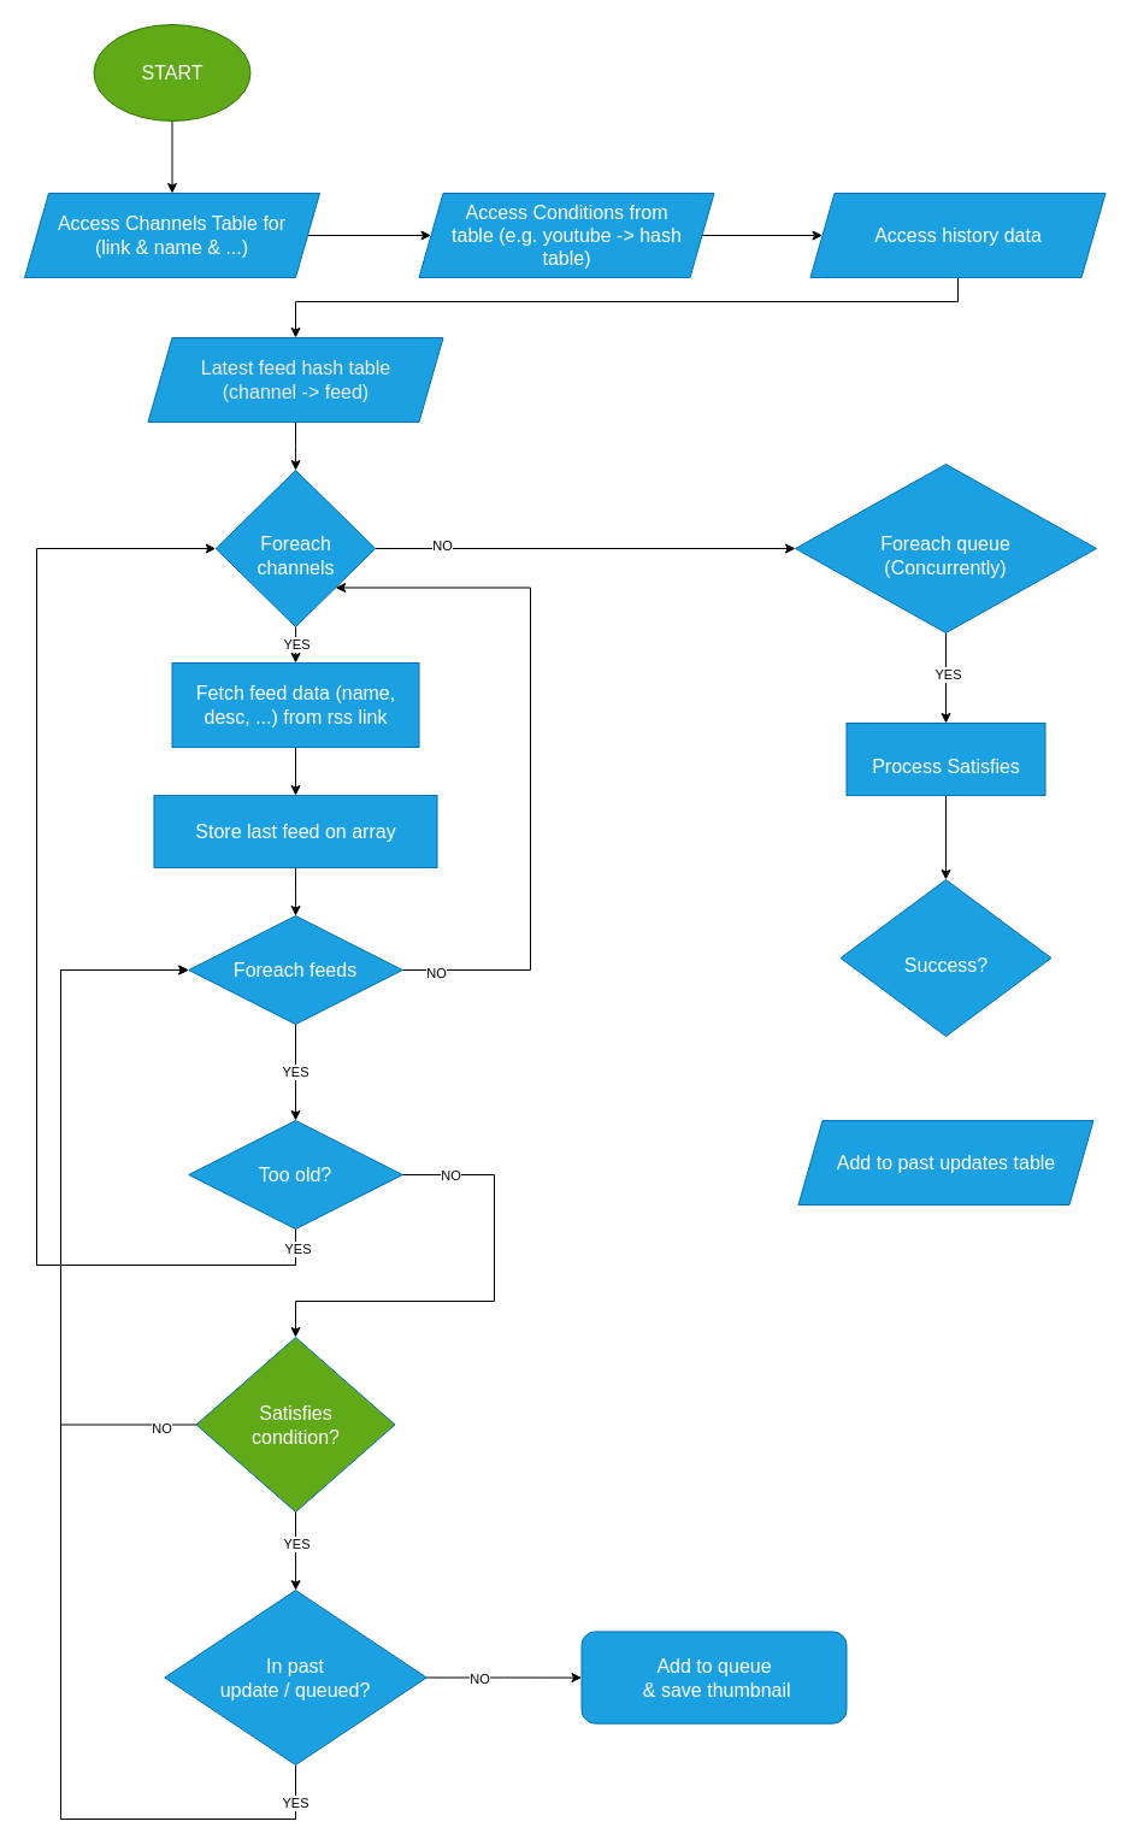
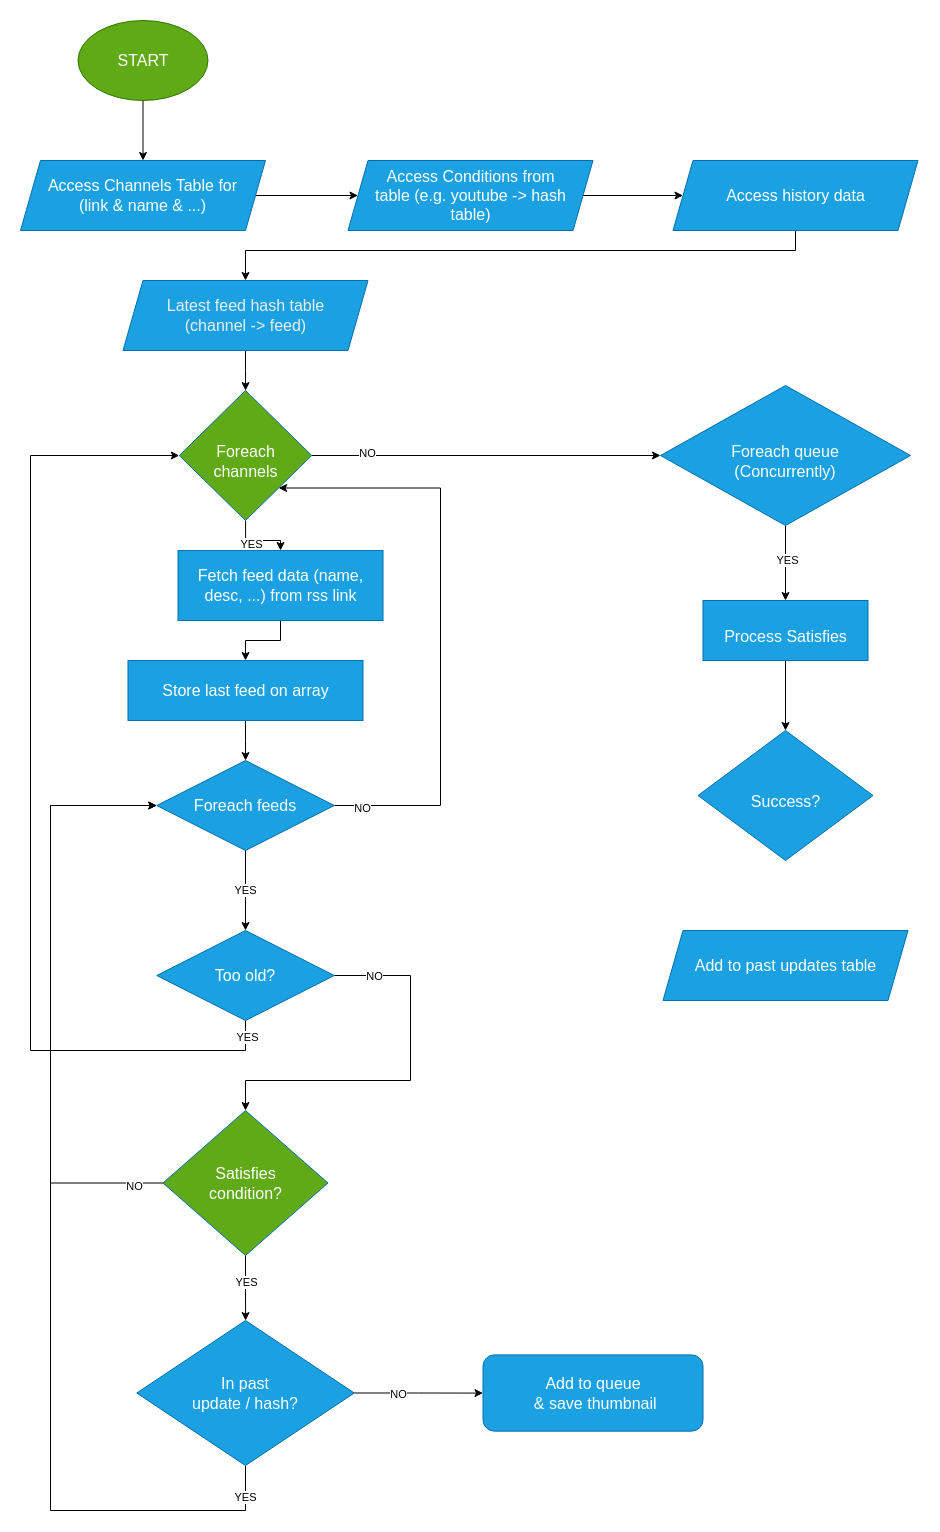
  <mxCell id="0" />
  <mxCell id="1" parent="0" />
  <mxCell id="2" style="edgeStyle=orthogonalEdgeStyle;rounded=0;orthogonalLoop=1;jettySize=auto;html=1;" edge="1" parent="1" source="3" target="14"><mxGeometry relative="1" as="geometry" /></mxCell>
  <mxCell id="3" value="START" style="ellipse;whiteSpace=wrap;html=1;fontSize=16;fillColor=#60a917;fontColor=#ffffff;strokeColor=#2D7600;" vertex="1" parent="1"><mxGeometry x="77.5" y="20" width="130" height="80" as="geometry" /></mxCell>
  <mxCell id="4" value="" style="edgeStyle=orthogonalEdgeStyle;rounded=0;orthogonalLoop=1;jettySize=auto;html=1;" edge="1" parent="1" source="8" target="10"><mxGeometry relative="1" as="geometry" /></mxCell>
  <mxCell id="5" value="YES" style="edgeLabel;html=1;align=center;verticalAlign=middle;resizable=0;points=[];" vertex="1" connectable="0" parent="4"><mxGeometry x="-0.225" relative="1" as="geometry"><mxPoint y="3" as="offset" /></mxGeometry></mxCell>
  <mxCell id="6" value="" style="edgeStyle=orthogonalEdgeStyle;rounded=0;orthogonalLoop=1;jettySize=auto;html=1;" edge="1" parent="1" source="8" target="44"><mxGeometry relative="1" as="geometry" /></mxCell>
  <mxCell id="7" value="NO" style="edgeLabel;html=1;align=center;verticalAlign=middle;resizable=0;points=[];" vertex="1" connectable="0" parent="6"><mxGeometry x="-0.679" y="3" relative="1" as="geometry"><mxPoint x="-1" as="offset" /></mxGeometry></mxCell>
- <mxCell id="8" value="Foreach channels" style="rhombus;whiteSpace=wrap;html=1;fontSize=16;fillColor=#1ba1e2;strokeColor=#006EAF;fontColor=#ffffff;spacingTop=12;spacing=9;" vertex="1" parent="1"><mxGeometry x="178.75" y="390" width="132.5" height="130" as="geometry" /></mxCell>
+ <mxCell id="8" value="Foreach channels" style="rhombus;whiteSpace=wrap;html=1;fontSize=16;fillColor=#60a917;strokeColor=#006EAF;fontColor=#ffffff;spacingTop=12;spacing=9;" vertex="1" parent="1"><mxGeometry x="178.75" y="390" width="132.5" height="130" as="geometry" /></mxCell>
  <mxCell id="9" value="" style="edgeStyle=orthogonalEdgeStyle;rounded=0;orthogonalLoop=1;jettySize=auto;html=1;" edge="1" parent="1" source="10" target="12"><mxGeometry relative="1" as="geometry" /></mxCell>
- <mxCell id="10" value="Fetch feed data (name, desc, ...) from rss link" style="whiteSpace=wrap;html=1;fontSize=16;fillColor=#1ba1e2;strokeColor=#006EAF;fontColor=#ffffff;" vertex="1" parent="1"><mxGeometry x="142.5" y="550" width="205" height="70" as="geometry" /></mxCell>
+ <mxCell id="10" value="Fetch feed data (name, desc, ...) from rss link" style="whiteSpace=wrap;html=1;fontSize=16;fillColor=#1ba1e2;strokeColor=#006EAF;fontColor=#ffffff;" vertex="1" parent="1"><mxGeometry x="177.5" y="550" width="205" height="70" as="geometry" /></mxCell>
  <mxCell id="11" value="" style="edgeStyle=orthogonalEdgeStyle;rounded=0;orthogonalLoop=1;jettySize=auto;html=1;" edge="1" parent="1" source="12" target="21"><mxGeometry relative="1" as="geometry" /></mxCell>
  <mxCell id="12" value="Store last feed on array" style="whiteSpace=wrap;html=1;fontSize=16;fillColor=#1ba1e2;strokeColor=#006EAF;fontColor=#ffffff;" vertex="1" parent="1"><mxGeometry x="127.5" y="660" width="235" height="60" as="geometry" /></mxCell>
  <mxCell id="13" style="edgeStyle=orthogonalEdgeStyle;rounded=0;orthogonalLoop=1;jettySize=auto;html=1;" edge="1" parent="1" source="14" target="23"><mxGeometry relative="1" as="geometry" /></mxCell>
  <mxCell id="14" value="&lt;span style=&quot;font-size: 16px;&quot;&gt;Access Channels Table for (link &amp;amp; name &amp;amp; ...)&lt;/span&gt;" style="shape=parallelogram;perimeter=parallelogramPerimeter;whiteSpace=wrap;html=1;fixedSize=1;fillColor=#1ba1e2;fontColor=light-dark(#FFFFFF,#000000);strokeColor=#006EAF;spacingTop=0;spacing=15;" vertex="1" parent="1"><mxGeometry x="20" y="160" width="245" height="70" as="geometry" /></mxCell>
  <mxCell id="15" style="edgeStyle=orthogonalEdgeStyle;rounded=0;orthogonalLoop=1;jettySize=auto;html=1;" edge="1" parent="1" source="16" target="8"><mxGeometry relative="1" as="geometry" /></mxCell>
  <mxCell id="16" value="&lt;font color=&quot;#ededed&quot;&gt;&lt;span style=&quot;font-size: 16px;&quot;&gt;Latest feed hash table&lt;/span&gt;&lt;/font&gt;&lt;div&gt;&lt;font color=&quot;#ededed&quot;&gt;&lt;span style=&quot;font-size: 16px;&quot;&gt;(channel -&amp;gt; feed)&lt;/span&gt;&lt;/font&gt;&lt;/div&gt;" style="shape=parallelogram;perimeter=parallelogramPerimeter;whiteSpace=wrap;html=1;fixedSize=1;fillColor=#1ba1e2;fontColor=#ffffff;strokeColor=#006EAF;" vertex="1" parent="1"><mxGeometry x="122.5" y="280" width="245" height="70" as="geometry" /></mxCell>
  <mxCell id="17" value="" style="edgeStyle=orthogonalEdgeStyle;rounded=0;orthogonalLoop=1;jettySize=auto;html=1;" edge="1" parent="1" source="21" target="41"><mxGeometry relative="1" as="geometry" /></mxCell>
  <mxCell id="18" value="YES" style="edgeLabel;html=1;align=center;verticalAlign=middle;resizable=0;points=[];" vertex="1" connectable="0" parent="17"><mxGeometry x="-0.029" y="-1" relative="1" as="geometry"><mxPoint as="offset" /></mxGeometry></mxCell>
  <mxCell id="19" style="edgeStyle=orthogonalEdgeStyle;rounded=0;orthogonalLoop=1;jettySize=auto;html=1;entryX=1;entryY=1;entryDx=0;entryDy=0;" edge="1" parent="1" source="21" target="8"><mxGeometry relative="1" as="geometry"><Array as="points"><mxPoint x="440" y="805" /><mxPoint x="440" y="488" /></Array></mxGeometry></mxCell>
  <mxCell id="20" value="NO" style="edgeLabel;html=1;align=center;verticalAlign=middle;resizable=0;points=[];" vertex="1" connectable="0" parent="19"><mxGeometry x="-0.901" y="-2" relative="1" as="geometry"><mxPoint x="-1" as="offset" /></mxGeometry></mxCell>
  <mxCell id="21" value="Foreach feeds" style="rhombus;whiteSpace=wrap;html=1;fontSize=16;fillColor=#1ba1e2;strokeColor=#006EAF;fontColor=#ffffff;" vertex="1" parent="1"><mxGeometry x="156.25" y="760" width="177.5" height="90" as="geometry" /></mxCell>
  <mxCell id="22" value="" style="edgeStyle=orthogonalEdgeStyle;rounded=0;orthogonalLoop=1;jettySize=auto;html=1;" edge="1" parent="1" source="23" target="25"><mxGeometry relative="1" as="geometry" /></mxCell>
  <mxCell id="23" value="&lt;span style=&quot;font-size: 16px;&quot;&gt;Access Conditions from table (e.g. youtube -&amp;gt; hash table)&lt;/span&gt;" style="shape=parallelogram;perimeter=parallelogramPerimeter;whiteSpace=wrap;html=1;fixedSize=1;fillColor=#1ba1e2;fontColor=light-dark(#FFFFFF,#000000);strokeColor=#006EAF;spacing=24;" vertex="1" parent="1"><mxGeometry x="347.5" y="160" width="245" height="70" as="geometry" /></mxCell>
  <mxCell id="24" style="edgeStyle=orthogonalEdgeStyle;rounded=0;orthogonalLoop=1;jettySize=auto;html=1;" edge="1" parent="1" source="25" target="16"><mxGeometry relative="1" as="geometry"><Array as="points"><mxPoint x="795" y="250" /><mxPoint x="245" y="250" /></Array></mxGeometry></mxCell>
  <mxCell id="25" value="&lt;span style=&quot;font-size: 16px;&quot;&gt;Access history data&lt;/span&gt;" style="shape=parallelogram;perimeter=parallelogramPerimeter;whiteSpace=wrap;html=1;fixedSize=1;fillColor=#1ba1e2;fontColor=light-dark(#FFFFFF,#000000);strokeColor=#006EAF;" vertex="1" parent="1"><mxGeometry x="672.5" y="160" width="245" height="70" as="geometry" /></mxCell>
  <mxCell id="26" value="" style="edgeStyle=orthogonalEdgeStyle;rounded=0;orthogonalLoop=1;jettySize=auto;html=1;" edge="1" parent="1" source="30" target="35"><mxGeometry relative="1" as="geometry" /></mxCell>
  <mxCell id="27" value="YES" style="edgeLabel;html=1;align=center;verticalAlign=middle;resizable=0;points=[];" vertex="1" connectable="0" parent="26"><mxGeometry x="-0.188" relative="1" as="geometry"><mxPoint as="offset" /></mxGeometry></mxCell>
  <mxCell id="28" style="edgeStyle=orthogonalEdgeStyle;rounded=0;orthogonalLoop=1;jettySize=auto;html=1;entryX=0;entryY=0.5;entryDx=0;entryDy=0;" edge="1" parent="1" source="30" target="21"><mxGeometry relative="1" as="geometry"><Array as="points"><mxPoint x="50" y="1182" /><mxPoint x="50" y="805" /></Array></mxGeometry></mxCell>
  <mxCell id="29" value="NO" style="edgeLabel;html=1;align=center;verticalAlign=middle;resizable=0;points=[];" vertex="1" connectable="0" parent="28"><mxGeometry x="-0.903" y="3" relative="1" as="geometry"><mxPoint as="offset" /></mxGeometry></mxCell>
  <mxCell id="30" value="Satisfies&lt;div&gt;condition?&lt;/div&gt;" style="rhombus;whiteSpace=wrap;html=1;fontSize=16;fillColor=#60a917;strokeColor=#006EAF;fontColor=#ffffff;" vertex="1" parent="1"><mxGeometry x="162.5" y="1110" width="165" height="145" as="geometry" /></mxCell>
  <mxCell id="31" style="edgeStyle=orthogonalEdgeStyle;rounded=0;orthogonalLoop=1;jettySize=auto;html=1;entryX=0;entryY=0.5;entryDx=0;entryDy=0;exitX=0.5;exitY=1;exitDx=0;exitDy=0;" edge="1" parent="1" source="35" target="21"><mxGeometry relative="1" as="geometry"><Array as="points"><mxPoint x="245" y="1510" /><mxPoint x="50" y="1510" /><mxPoint x="50" y="805" /></Array></mxGeometry></mxCell>
  <mxCell id="32" value="YES" style="edgeLabel;html=1;align=center;verticalAlign=middle;resizable=0;points=[];" vertex="1" connectable="0" parent="31"><mxGeometry x="-0.941" y="-1" relative="1" as="geometry"><mxPoint as="offset" /></mxGeometry></mxCell>
  <mxCell id="33" value="" style="edgeStyle=orthogonalEdgeStyle;rounded=0;orthogonalLoop=1;jettySize=auto;html=1;" edge="1" parent="1" source="35" target="36"><mxGeometry relative="1" as="geometry" /></mxCell>
  <mxCell id="34" value="NO" style="edgeLabel;html=1;align=center;verticalAlign=middle;resizable=0;points=[];" vertex="1" connectable="0" parent="33"><mxGeometry x="-0.307" y="-1" relative="1" as="geometry"><mxPoint x="-1" as="offset" /></mxGeometry></mxCell>
- <mxCell id="35" value="In past&lt;div&gt;update / queued?&lt;/div&gt;" style="rhombus;whiteSpace=wrap;html=1;fontSize=16;fillColor=#1ba1e2;strokeColor=#006EAF;fontColor=#ffffff;" vertex="1" parent="1"><mxGeometry x="136.25" y="1320" width="217.5" height="145" as="geometry" /></mxCell>
+ <mxCell id="35" value="In past&lt;div&gt;update / hash?&lt;/div&gt;" style="rhombus;whiteSpace=wrap;html=1;fontSize=16;fillColor=#1ba1e2;strokeColor=#006EAF;fontColor=#ffffff;" vertex="1" parent="1"><mxGeometry x="136.25" y="1320" width="217.5" height="145" as="geometry" /></mxCell>
  <mxCell id="36" value="Add to queue&lt;div&gt;&amp;nbsp;&amp;amp; save thumbnail&lt;/div&gt;" style="whiteSpace=wrap;html=1;fontSize=16;fillColor=#1ba1e2;strokeColor=#006EAF;fontColor=#ffffff;rounded=1;" vertex="1" parent="1"><mxGeometry x="482.5" y="1354.38" width="220" height="76.25" as="geometry" /></mxCell>
  <mxCell id="37" style="edgeStyle=orthogonalEdgeStyle;rounded=0;orthogonalLoop=1;jettySize=auto;html=1;entryX=0;entryY=0.5;entryDx=0;entryDy=0;exitX=0.5;exitY=1;exitDx=0;exitDy=0;" edge="1" parent="1" source="41" target="8"><mxGeometry relative="1" as="geometry"><Array as="points"><mxPoint x="245" y="1050" /><mxPoint x="30" y="1050" /><mxPoint x="30" y="455" /></Array></mxGeometry></mxCell>
  <mxCell id="38" value="YES" style="edgeLabel;html=1;align=center;verticalAlign=middle;resizable=0;points=[];" vertex="1" connectable="0" parent="37"><mxGeometry x="-0.968" y="1" relative="1" as="geometry"><mxPoint as="offset" /></mxGeometry></mxCell>
  <mxCell id="39" style="edgeStyle=orthogonalEdgeStyle;rounded=0;orthogonalLoop=1;jettySize=auto;html=1;" edge="1" parent="1" source="41" target="30"><mxGeometry relative="1" as="geometry"><Array as="points"><mxPoint x="410" y="975" /><mxPoint x="410" y="1080" /><mxPoint x="245" y="1080" /></Array></mxGeometry></mxCell>
  <mxCell id="40" value="NO" style="edgeLabel;html=1;align=center;verticalAlign=middle;resizable=0;points=[];" vertex="1" connectable="0" parent="39"><mxGeometry x="-0.79" relative="1" as="geometry"><mxPoint as="offset" /></mxGeometry></mxCell>
  <mxCell id="41" value="Too old?" style="rhombus;whiteSpace=wrap;html=1;fontSize=16;fillColor=#1ba1e2;strokeColor=#006EAF;fontColor=#ffffff;" vertex="1" parent="1"><mxGeometry x="156.25" y="930" width="177.5" height="90" as="geometry" /></mxCell>
  <mxCell id="42" value="" style="edgeStyle=orthogonalEdgeStyle;rounded=0;orthogonalLoop=1;jettySize=auto;html=1;" edge="1" parent="1" source="44" target="46"><mxGeometry relative="1" as="geometry" /></mxCell>
  <mxCell id="43" value="YES" style="edgeLabel;html=1;align=center;verticalAlign=middle;resizable=0;points=[];" vertex="1" connectable="0" parent="42"><mxGeometry x="-0.082" y="1" relative="1" as="geometry"><mxPoint as="offset" /></mxGeometry></mxCell>
  <mxCell id="44" value="Foreach&amp;nbsp;&lt;span style=&quot;background-color: transparent; color: light-dark(rgb(255, 255, 255), rgb(18, 18, 18));&quot;&gt;queue&lt;/span&gt;&lt;div&gt;&lt;span style=&quot;background-color: transparent; color: light-dark(rgb(255, 255, 255), rgb(18, 18, 18));&quot;&gt;(Concurrently)&lt;/span&gt;&lt;/div&gt;" style="rhombus;whiteSpace=wrap;html=1;fontSize=16;fillColor=#1ba1e2;strokeColor=#006EAF;fontColor=#ffffff;spacingTop=12;spacing=9;" vertex="1" parent="1"><mxGeometry x="660" y="385" width="250" height="140" as="geometry" /></mxCell>
  <mxCell id="45" value="" style="edgeStyle=orthogonalEdgeStyle;rounded=0;orthogonalLoop=1;jettySize=auto;html=1;" edge="1" parent="1" source="46" target="47"><mxGeometry relative="1" as="geometry" /></mxCell>
  <mxCell id="46" value="Process Satisfies" style="whiteSpace=wrap;html=1;fontSize=16;fillColor=#1ba1e2;strokeColor=#006EAF;fontColor=#ffffff;spacingTop=12;spacing=9;" vertex="1" parent="1"><mxGeometry x="702.5" y="600" width="165" height="60" as="geometry" /></mxCell>
  <mxCell id="47" value="Success?" style="rhombus;whiteSpace=wrap;html=1;fontSize=16;fillColor=#1ba1e2;strokeColor=#006EAF;fontColor=#ffffff;spacingTop=12;spacing=9;" vertex="1" parent="1"><mxGeometry x="697.5" y="730" width="175" height="130" as="geometry" /></mxCell>
  <mxCell id="48" value="&lt;font&gt;&lt;span style=&quot;font-size: 16px;&quot;&gt;Add to past updates table&lt;/span&gt;&lt;/font&gt;" style="shape=parallelogram;perimeter=parallelogramPerimeter;whiteSpace=wrap;html=1;fixedSize=1;fillColor=#1ba1e2;fontColor=light-dark(#FFFFFF,#000000);strokeColor=#006EAF;" vertex="1" parent="1"><mxGeometry x="662.5" y="930" width="245" height="70" as="geometry" /></mxCell>
